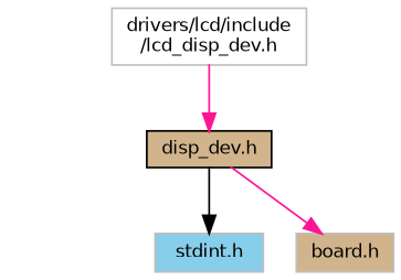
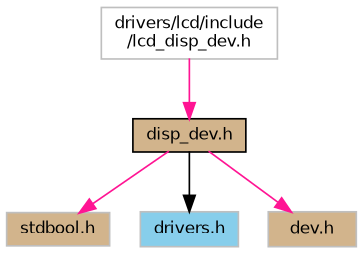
  digraph {
    node [color=grey75 fillcolor=tan fontname=Helvetica fontsize=10 shape=record style=filled]
    edge [color=deeppink fontname=Helvetica fontsize=10 labelfontname=Helvetica labelfontsize=10 style=solid]
    n1 [fillcolor=white fontcolor=black height=0.2 label="drivers/lcd/include\l/lcd_disp_dev.h" width=0.4]
    n2 [color=black height=0.2 label="disp_dev.h" width=0.4]
-   n4 [fillcolor=skyblue height=0.2 label="stdint.h" width=0.4]
-   n5 [height=0.2 label="board.h" width=0.4]
+   n3 [height=0.2 label="stdbool.h" width=0.4]
+   n4 [fillcolor=skyblue height=0.2 label="drivers.h" width=0.4]
+   n5 [height=0.2 label="dev.h" width=0.4]
    n1 -> n2
+   n2 -> n3
    n2 -> n4 [color=black]
    n2 -> n5
  }
